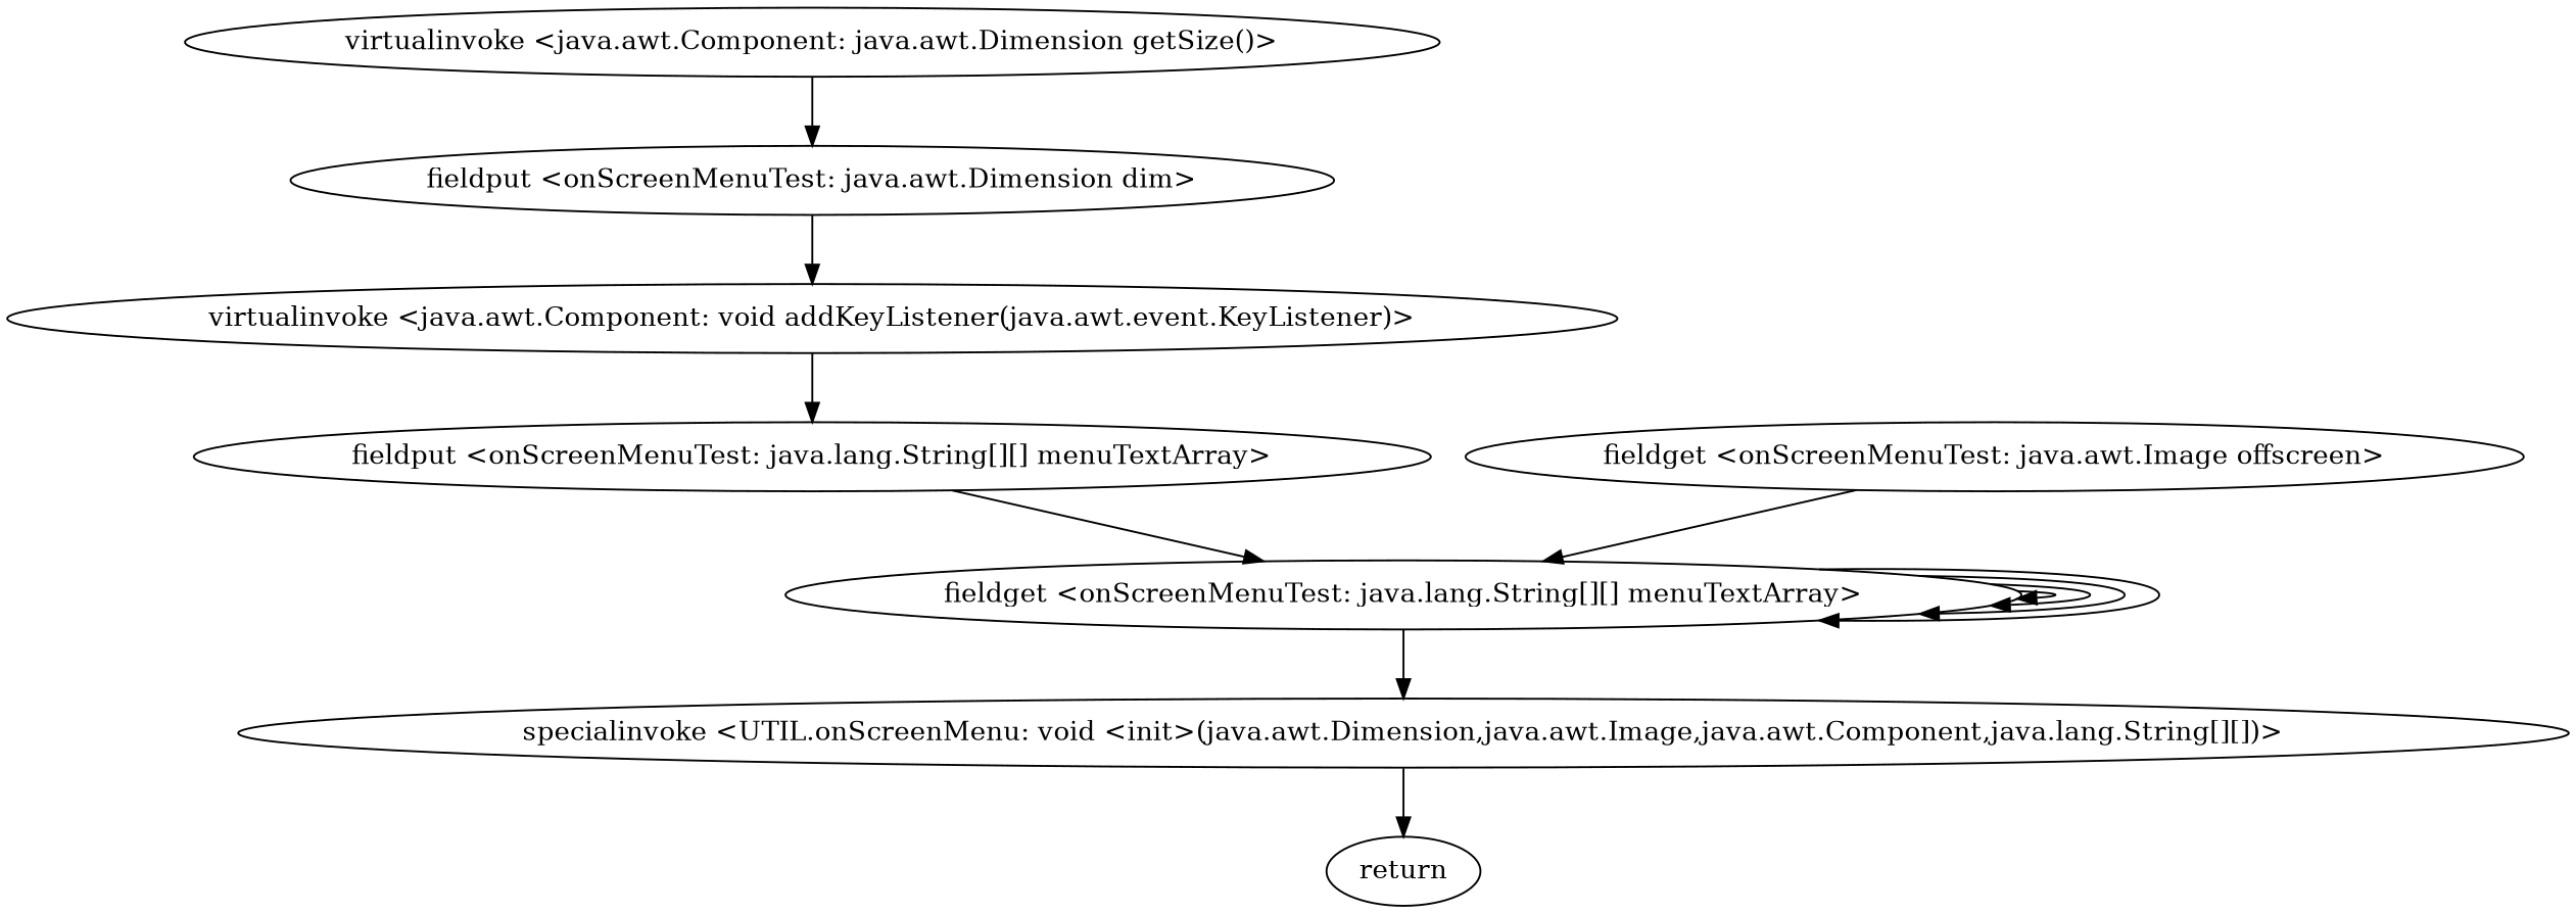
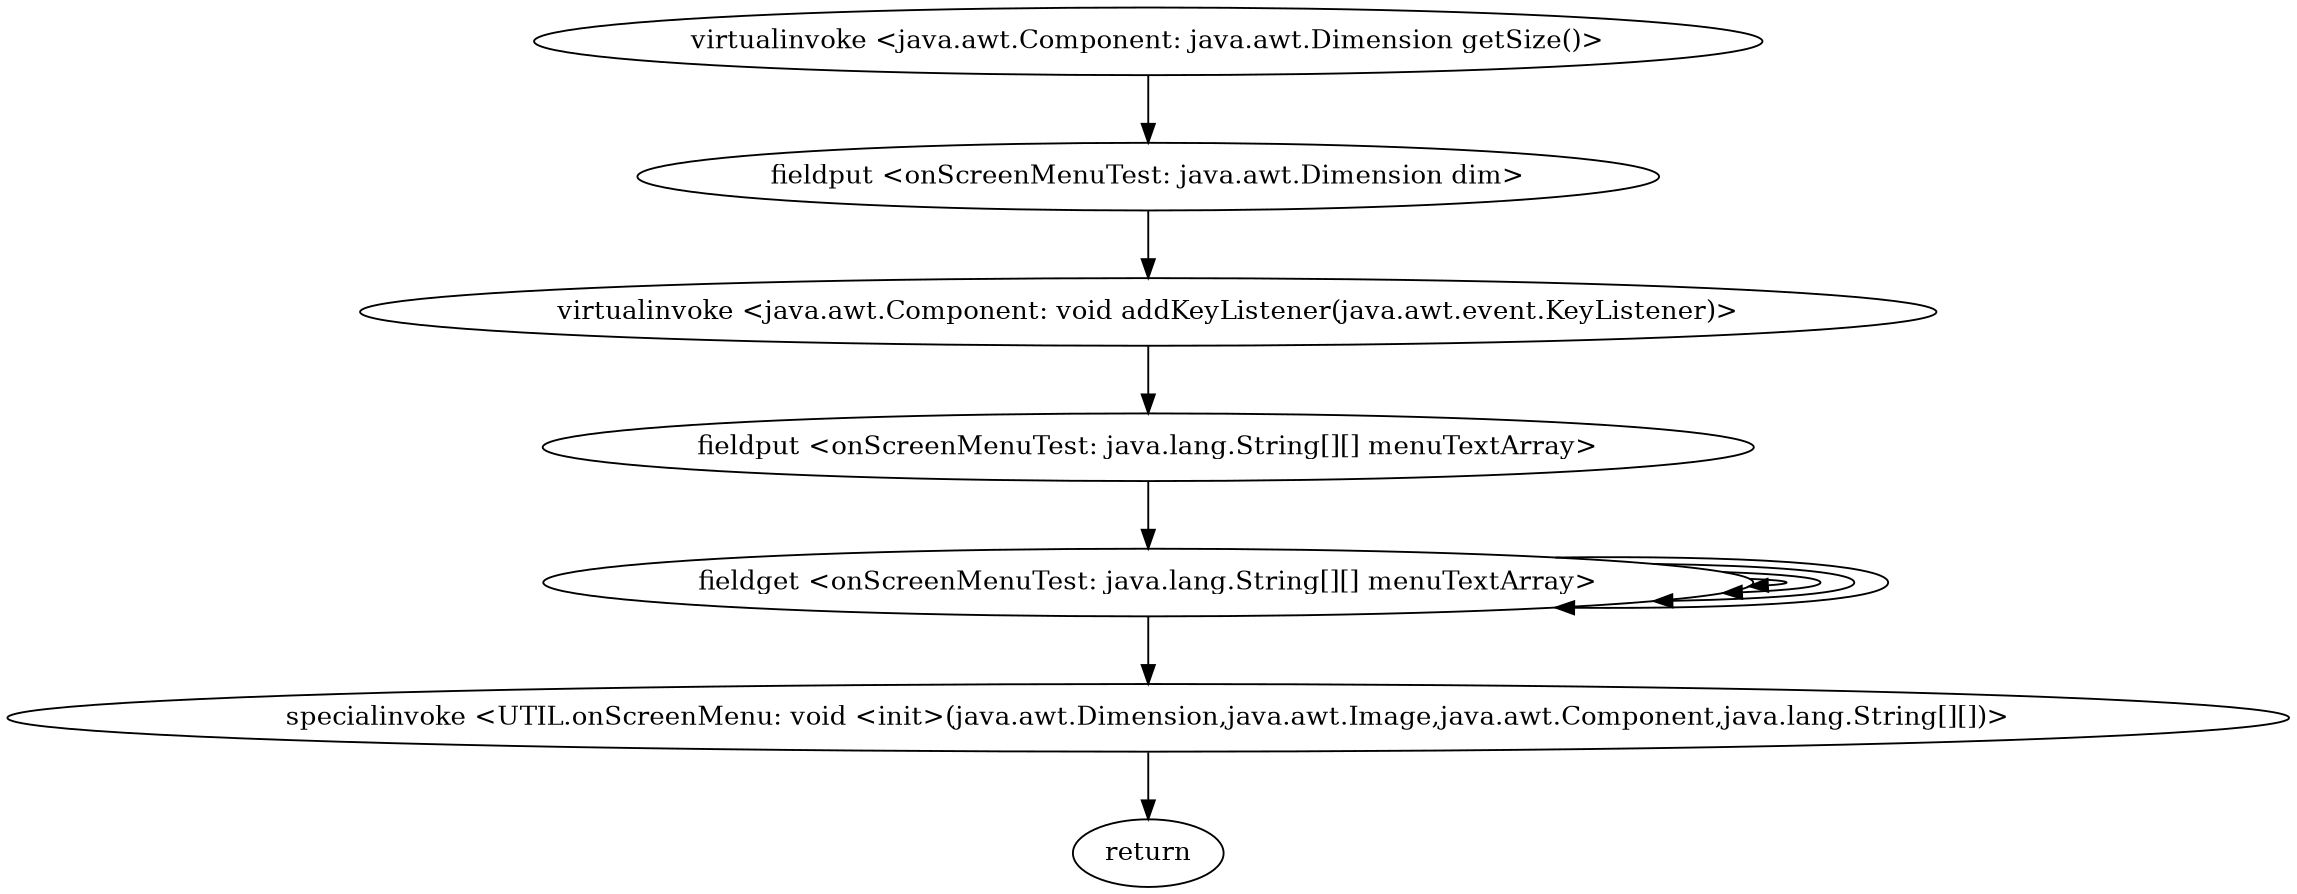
  digraph {
    "virtualinvoke <java.awt.Component: java.awt.Dimension getSize()>"
    "fieldput <onScreenMenuTest: java.awt.Dimension dim>"
    "virtualinvoke <java.awt.Component: void addKeyListener(java.awt.event.KeyListener)>"
    "fieldput <onScreenMenuTest: java.lang.String[][] menuTextArray>"
    "fieldget <onScreenMenuTest: java.lang.String[][] menuTextArray>"
    "specialinvoke <UTIL.onScreenMenu: void <init>(java.awt.Dimension,java.awt.Image,java.awt.Component,java.lang.String[][])>"
    return
-   "fieldget <onScreenMenuTest: java.awt.Image offscreen>"
    "virtualinvoke <java.awt.Component: java.awt.Dimension getSize()>" -> "fieldput <onScreenMenuTest: java.awt.Dimension dim>"
    "fieldput <onScreenMenuTest: java.awt.Dimension dim>" -> "virtualinvoke <java.awt.Component: void addKeyListener(java.awt.event.KeyListener)>"
    "virtualinvoke <java.awt.Component: void addKeyListener(java.awt.event.KeyListener)>" -> "fieldput <onScreenMenuTest: java.lang.String[][] menuTextArray>"
    "fieldput <onScreenMenuTest: java.lang.String[][] menuTextArray>" -> "fieldget <onScreenMenuTest: java.lang.String[][] menuTextArray>"
    "fieldget <onScreenMenuTest: java.lang.String[][] menuTextArray>" -> "fieldget <onScreenMenuTest: java.lang.String[][] menuTextArray>"
    "fieldget <onScreenMenuTest: java.lang.String[][] menuTextArray>" -> "fieldget <onScreenMenuTest: java.lang.String[][] menuTextArray>"
    "fieldget <onScreenMenuTest: java.lang.String[][] menuTextArray>" -> "fieldget <onScreenMenuTest: java.lang.String[][] menuTextArray>"
    "fieldget <onScreenMenuTest: java.lang.String[][] menuTextArray>" -> "fieldget <onScreenMenuTest: java.lang.String[][] menuTextArray>"
    "fieldget <onScreenMenuTest: java.lang.String[][] menuTextArray>" -> "specialinvoke <UTIL.onScreenMenu: void <init>(java.awt.Dimension,java.awt.Image,java.awt.Component,java.lang.String[][])>"
    "specialinvoke <UTIL.onScreenMenu: void <init>(java.awt.Dimension,java.awt.Image,java.awt.Component,java.lang.String[][])>" -> return
-   "fieldget <onScreenMenuTest: java.awt.Image offscreen>" -> "fieldget <onScreenMenuTest: java.lang.String[][] menuTextArray>"
  }
